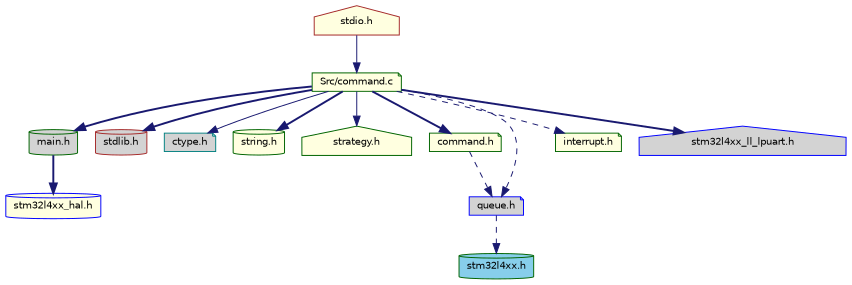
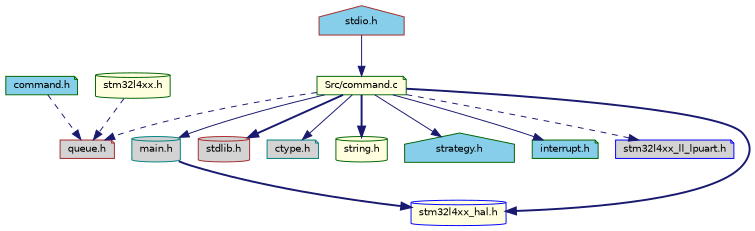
  digraph {
    node [color=darkgreen fillcolor=lightyellow fontname=Helvetica fontsize=10 shape=note style=filled]
    edge [color=midnightblue fontname=Helvetica fontsize=10 labelfontname=Helvetica labelfontsize=10 style=solid]
    n1 [fontcolor=black height=0.2 label="Src/command.c" width=0.4]
-   n2 [fillcolor=lightgrey height=0.2 label="main.h" shape=cylinder width=0.4]
+   n2 [color=teal fillcolor=lightgrey height=0.2 label="main.h" shape=cylinder width=0.4]
    n3 [color=brown fillcolor=lightgrey height=0.2 label="stdlib.h" shape=cylinder width=0.4]
    n4 [color=teal fillcolor=lightgrey height=0.2 label="ctype.h" width=0.4]
    n5 [height=0.2 label="string.h" shape=cylinder width=0.4]
-   n6 [height=0.2 label="strategy.h" shape=house width=0.4]
-   n7 [height=0.2 label="command.h" width=0.4]
-   n8 [color=blue fillcolor=lightgrey height=0.2 label="queue.h" width=0.4]
-   n9 [height=0.2 label="interrupt.h" width=0.4]
-   n10 [color=blue fillcolor=lightgrey height=0.2 label="stm32l4xx_ll_lpuart.h" shape=house width=0.4]
+   n6 [fillcolor=skyblue height=0.2 label="strategy.h" shape=house width=0.4]
+   n7 [fillcolor=skyblue height=0.2 label="command.h" width=0.4]
+   n8 [color=brown fillcolor=lightgrey height=0.2 label="queue.h" width=0.4]
+   n9 [fillcolor=skyblue height=0.2 label="interrupt.h" width=0.4]
+   n10 [color=blue fillcolor=lightgrey height=0.2 label="stm32l4xx_ll_lpuart.h" width=0.4]
    n11 [color=blue height=0.2 label="stm32l4xx_hal.h" shape=cylinder width=0.4]
-   n12 [color=brown height=0.2 label="stdio.h" shape=house width=0.4]
-   n13 [fillcolor=skyblue height=0.2 label="stm32l4xx.h" shape=cylinder width=0.4]
-   n1 -> n2 [style=bold]
+   n12 [color=brown fillcolor=skyblue height=0.2 label="stdio.h" shape=house width=0.4]
+   n13 [height=0.2 label="stm32l4xx.h" shape=cylinder width=0.4]
+   n1 -> n2
    n1 -> n3 [style=bold]
    n1 -> n4
    n1 -> n5 [style=bold]
    n1 -> n6
-   n1 -> n7 [style=bold]
+   n1 -> n11 [style=bold]
    n1 -> n8 [style=dashed]
-   n1 -> n9 [style=dashed]
-   n1 -> n10 [style=bold]
+   n1 -> n9
+   n1 -> n10 [style=dashed]
    n2 -> n11 [style=bold]
    n7 -> n8 [style=dashed]
-   n8 -> n13 [style=dashed]
+   n13 -> n8 [style=dashed]
    n12 -> n1
  }
